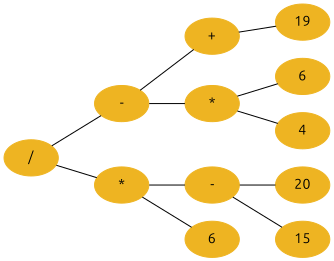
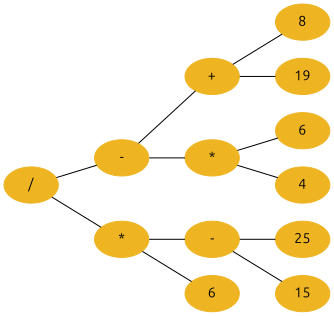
  graph {
    fontname=Ubuntu
    rankdir=LR
    node [color=goldenrod2 fontname=Ubuntu style=filled]
    edge [fontname=Ubuntu]
    n1 [label="/"]
    n2 [label="-"]
    n3 [label="*"]
    n4 [label="+"]
    n5 [label="*"]
    n6 [label="-"]
    n7 [label=6]
+   n8 [label=8]
    n9 [label=19]
    n10 [label=6]
    n11 [label=4]
-   n12 [label=20]
+   n12 [label=25]
    n13 [label=15]
    n1 -- n2
    n1 -- n3
    n2 -- n4
    n2 -- n5
    n3 -- n6
    n3 -- n7
+   n4 -- n8
    n4 -- n9
    n5 -- n10
    n5 -- n11
    n6 -- n12
    n6 -- n13
  }
